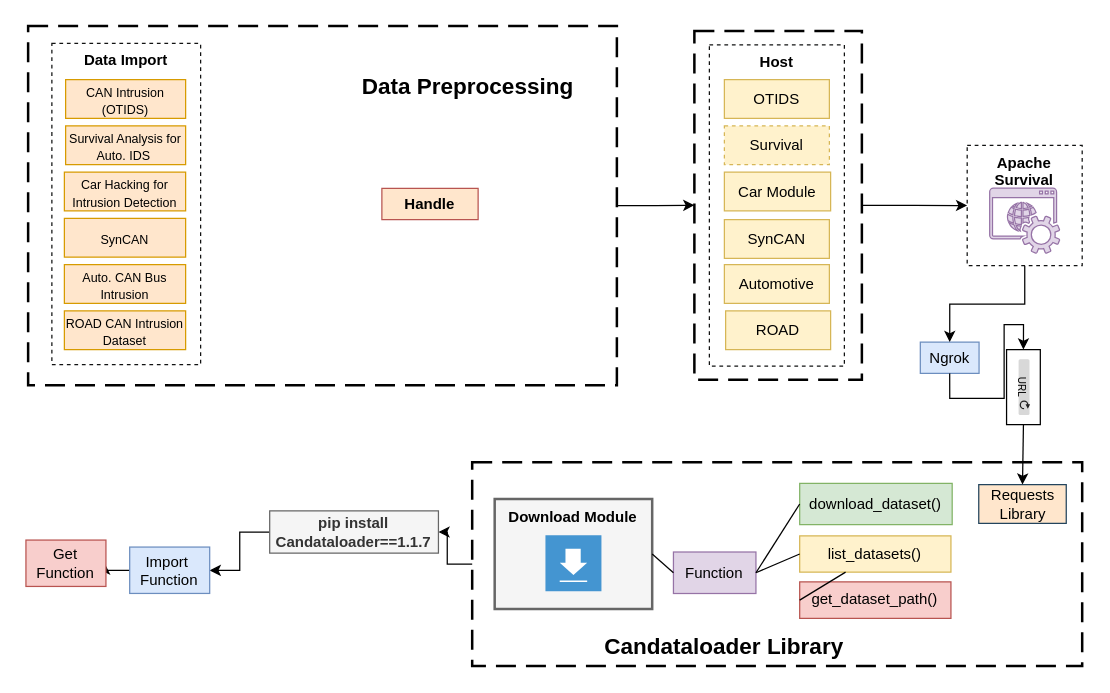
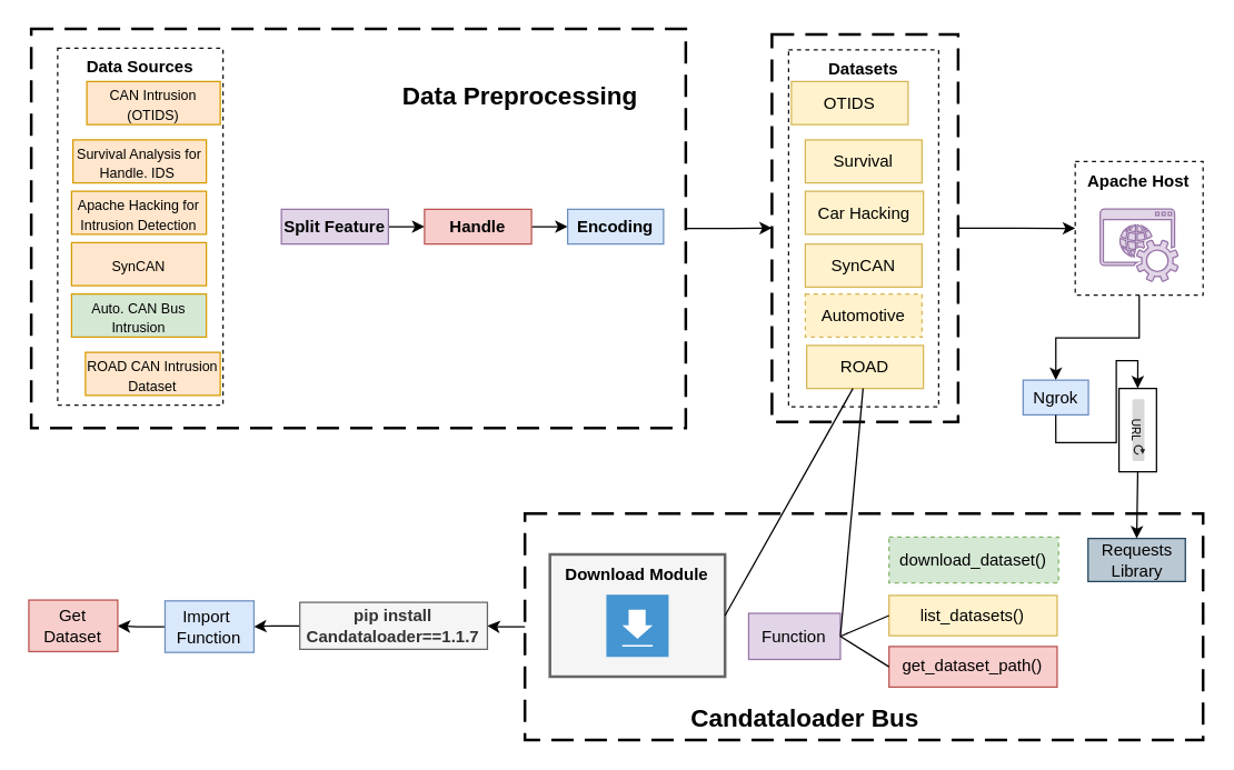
  <mxCell id="0" />
  <mxCell id="1" parent="0" />
  <mxCell id="2" value="" style="rounded=1;arcSize=0;dashed=1;strokeColor=#000000;fillColor=none;gradientColor=none;dashPattern=8 4;strokeWidth=2;fontColor=#000000;" parent="1" vertex="1"><mxGeometry x="377.25" y="369" width="488" height="163" as="geometry" /></mxCell>
  <mxCell id="3" value="&lt;b&gt;&lt;font color=&quot;#000000&quot;&gt;Download Module&lt;/font&gt;&lt;/b&gt;" style="fillColor=#f5f5f5;strokeColor=#666666;verticalAlign=top;fontStyle=0;fontColor=#333333;whiteSpace=wrap;html=1;strokeWidth=2;" parent="1" vertex="1"><mxGeometry x="395.25" y="398.5" width="126" height="88" as="geometry" /></mxCell>
  <mxCell id="4" value="Ngrok" style="rounded=0;whiteSpace=wrap;html=1;fillColor=#dae8fc;strokeColor=#6c8ebf;" parent="1" vertex="1"><mxGeometry x="735.75" y="273" width="47" height="25" as="geometry" /></mxCell>
  <mxCell id="5" value="" style="edgeStyle=orthogonalEdgeStyle;rounded=0;orthogonalLoop=1;jettySize=auto;html=1;" parent="1" source="6" target="4" edge="1"><mxGeometry relative="1" as="geometry" /></mxCell>
- <mxCell id="6" value="&lt;font color=&quot;#000000&quot;&gt;&lt;b&gt;Apache Survival&lt;/b&gt;&lt;/font&gt;" style="fillColor=none;strokeColor=#111212;dashed=1;verticalAlign=top;fontStyle=0;fontColor=#147EBA;whiteSpace=wrap;html=1;" parent="1" vertex="1"><mxGeometry x="773.25" y="115.62" width="92" height="96.25" as="geometry" /></mxCell>
+ <mxCell id="6" value="&lt;font color=&quot;#000000&quot;&gt;&lt;b&gt;Apache Host&lt;/b&gt;&lt;/font&gt;" style="fillColor=none;strokeColor=#111212;dashed=1;verticalAlign=top;fontStyle=0;fontColor=#147EBA;whiteSpace=wrap;html=1;" parent="1" vertex="1"><mxGeometry x="773.25" y="115.62" width="92" height="96.25" as="geometry" /></mxCell>
  <mxCell id="7" value="" style="rounded=1;arcSize=0;dashed=1;strokeColor=#000000;fillColor=none;gradientColor=none;dashPattern=8 4;strokeWidth=2;fontColor=#000000;" parent="1" vertex="1"><mxGeometry x="22" y="20" width="471" height="287.5" as="geometry" /></mxCell>
- <mxCell id="8" value="&lt;b&gt;&lt;font color=&quot;#000000&quot;&gt;Data Import&lt;/font&gt;&lt;/b&gt;" style="fillColor=none;strokeColor=#111212;dashed=1;verticalAlign=top;fontStyle=0;fontColor=#147EBA;whiteSpace=wrap;html=1;" parent="1" vertex="1"><mxGeometry x="41" y="34" width="119" height="257" as="geometry" /></mxCell>
- <mxCell id="9" value="&lt;p style=&quot;line-height: normal; margin-top: 0pt; margin-bottom: 0pt; direction: ltr; unicode-bidi: embed;&quot;&gt;&lt;font style=&quot;font-size: 10px;&quot;&gt;CAN Intrusion (OTIDS)&lt;/font&gt;&lt;/p&gt;" style="rounded=0;whiteSpace=wrap;html=1;fillColor=#ffe6cc;strokeColor=#d79b00;align=center;" parent="1" vertex="1"><mxGeometry x="52" y="63" width="96" height="31" as="geometry" /></mxCell>
- <mxCell id="10" value="&lt;p style=&quot;line-height: normal; margin-top: 0pt; margin-bottom: 0pt; direction: ltr; unicode-bidi: embed;&quot;&gt;&lt;font style=&quot;font-size: 10px;&quot;&gt;Survival Analysis for Auto. IDS&amp;nbsp;&lt;/font&gt;&lt;/p&gt;" style="rounded=0;whiteSpace=wrap;html=1;fillColor=#ffe6cc;strokeColor=#d79b00;align=center;" parent="1" vertex="1"><mxGeometry x="52" y="100" width="96" height="31" as="geometry" /></mxCell>
- <mxCell id="11" value="&lt;p style=&quot;line-height: normal; margin-top: 0pt; margin-bottom: 0pt; direction: ltr; unicode-bidi: embed;&quot;&gt;&lt;font style=&quot;font-size: 10px;&quot;&gt;Car Hacking for Intrusion Detection&lt;/font&gt;&lt;/p&gt;" style="rounded=0;whiteSpace=wrap;html=1;fillColor=#ffe6cc;strokeColor=#d79b00;align=center;" parent="1" vertex="1"><mxGeometry x="51" y="137" width="97" height="31" as="geometry" /></mxCell>
+ <mxCell id="8" value="&lt;b&gt;&lt;font color=&quot;#000000&quot;&gt;Data Sources&lt;/font&gt;&lt;/b&gt;" style="fillColor=none;strokeColor=#111212;dashed=1;verticalAlign=top;fontStyle=0;fontColor=#147EBA;whiteSpace=wrap;html=1;" parent="1" vertex="1"><mxGeometry x="41" y="34" width="119" height="257" as="geometry" /></mxCell>
+ <mxCell id="9" value="&lt;p style=&quot;line-height: normal; margin-top: 0pt; margin-bottom: 0pt; direction: ltr; unicode-bidi: embed;&quot;&gt;&lt;font style=&quot;font-size: 10px;&quot;&gt;CAN Intrusion (OTIDS)&lt;/font&gt;&lt;/p&gt;" style="rounded=0;whiteSpace=wrap;html=1;fillColor=#ffe6cc;strokeColor=#d79b00;align=center;" parent="1" vertex="1"><mxGeometry x="62" y="58" width="96" height="31" as="geometry" /></mxCell>
+ <mxCell id="10" value="&lt;p style=&quot;line-height: normal; margin-top: 0pt; margin-bottom: 0pt; direction: ltr; unicode-bidi: embed;&quot;&gt;&lt;font style=&quot;font-size: 10px;&quot;&gt;Survival Analysis for Handle. IDS&amp;nbsp;&lt;/font&gt;&lt;/p&gt;" style="rounded=0;whiteSpace=wrap;html=1;fillColor=#ffe6cc;strokeColor=#d79b00;align=center;" parent="1" vertex="1"><mxGeometry x="52" y="100" width="96" height="31" as="geometry" /></mxCell>
+ <mxCell id="11" value="&lt;p style=&quot;line-height: normal; margin-top: 0pt; margin-bottom: 0pt; direction: ltr; unicode-bidi: embed;&quot;&gt;&lt;font style=&quot;font-size: 10px;&quot;&gt;Apache Hacking for Intrusion Detection&lt;/font&gt;&lt;/p&gt;" style="rounded=0;whiteSpace=wrap;html=1;fillColor=#ffe6cc;strokeColor=#d79b00;align=center;" parent="1" vertex="1"><mxGeometry x="51" y="137" width="97" height="31" as="geometry" /></mxCell>
  <mxCell id="12" value="&lt;p style=&quot;language:en-US;line-height:normal;margin-top:0pt;margin-bottom:0pt;&lt;br/&gt;margin-right:0in;text-align:left;direction:ltr;unicode-bidi:embed&quot;&gt;&lt;font style=&quot;font-size: 10px;&quot;&gt;SynCAN&lt;/font&gt;&lt;/p&gt;" style="rounded=0;whiteSpace=wrap;html=1;fillColor=#ffe6cc;strokeColor=#d79b00;" parent="1" vertex="1"><mxGeometry x="51" y="174" width="97" height="31" as="geometry" /></mxCell>
- <mxCell id="13" value="&lt;p style=&quot;line-height: normal; margin-top: 0pt; margin-bottom: 0pt; direction: ltr; unicode-bidi: embed;&quot;&gt;&lt;font style=&quot;font-size: 10px;&quot;&gt;Auto. CAN Bus Intrusion&lt;/font&gt;&lt;/p&gt;" style="rounded=0;whiteSpace=wrap;html=1;fillColor=#ffe6cc;strokeColor=#d79b00;align=center;" parent="1" vertex="1"><mxGeometry x="51" y="211" width="97" height="31" as="geometry" /></mxCell>
- <mxCell id="14" value="&lt;p style=&quot;line-height: normal; margin-top: 0pt; margin-bottom: 0pt; direction: ltr; unicode-bidi: embed;&quot;&gt;&lt;font style=&quot;font-size: 10px;&quot;&gt;ROAD CAN Intrusion Dataset&lt;/font&gt;&lt;/p&gt;" style="rounded=0;whiteSpace=wrap;html=1;fillColor=#ffe6cc;strokeColor=#d79b00;align=center;" parent="1" vertex="1"><mxGeometry x="51" y="248" width="97" height="31" as="geometry" /></mxCell>
- <mxCell id="18" value="&lt;b&gt;Handle&lt;/b&gt;" style="rounded=0;whiteSpace=wrap;html=1;fillColor=#ffe6cc;strokeColor=#b85450;" parent="1" vertex="1"><mxGeometry x="305" y="150" width="77" height="25" as="geometry" /></mxCell>
+ <mxCell id="13" value="&lt;p style=&quot;line-height: normal; margin-top: 0pt; margin-bottom: 0pt; direction: ltr; unicode-bidi: embed;&quot;&gt;&lt;font style=&quot;font-size: 10px;&quot;&gt;Auto. CAN Bus Intrusion&lt;/font&gt;&lt;/p&gt;" style="rounded=0;whiteSpace=wrap;html=1;fillColor=#d5e8d4;strokeColor=#d79b00;align=center;" parent="1" vertex="1"><mxGeometry x="51" y="211" width="97" height="31" as="geometry" /></mxCell>
+ <mxCell id="14" value="&lt;p style=&quot;line-height: normal; margin-top: 0pt; margin-bottom: 0pt; direction: ltr; unicode-bidi: embed;&quot;&gt;&lt;font style=&quot;font-size: 10px;&quot;&gt;ROAD CAN Intrusion Dataset&lt;/font&gt;&lt;/p&gt;" style="rounded=0;whiteSpace=wrap;html=1;fillColor=#ffe6cc;strokeColor=#d79b00;align=center;" parent="1" vertex="1"><mxGeometry x="61" y="253" width="97" height="31" as="geometry" /></mxCell>
+ <mxCell id="15" value="" style="edgeStyle=orthogonalEdgeStyle;rounded=0;orthogonalLoop=1;jettySize=auto;html=1;" parent="1" source="16" target="18" edge="1"><mxGeometry relative="1" as="geometry" /></mxCell>
+ <mxCell id="16" value="&lt;b&gt;Split Feature&lt;/b&gt;" style="rounded=0;whiteSpace=wrap;html=1;fillColor=#e1d5e7;strokeColor=#9673a6;" parent="1" vertex="1"><mxGeometry x="202" y="150" width="77" height="25" as="geometry" /></mxCell>
+ <mxCell id="17" value="" style="edgeStyle=orthogonalEdgeStyle;rounded=0;orthogonalLoop=1;jettySize=auto;html=1;" parent="1" source="18" target="19" edge="1"><mxGeometry relative="1" as="geometry" /></mxCell>
+ <mxCell id="18" value="&lt;b&gt;Handle&lt;/b&gt;" style="rounded=0;whiteSpace=wrap;html=1;fillColor=#f8cecc;strokeColor=#b85450;" parent="1" vertex="1"><mxGeometry x="305" y="150" width="77" height="25" as="geometry" /></mxCell>
+ <mxCell id="19" value="&lt;b&gt;Encoding&lt;/b&gt;" style="rounded=0;whiteSpace=wrap;html=1;fillColor=#dae8fc;strokeColor=#6c8ebf;" parent="1" vertex="1"><mxGeometry x="408" y="150" width="69" height="25" as="geometry" /></mxCell>
  <mxCell id="20" value="&lt;font style=&quot;font-size: 18px;&quot;&gt;&lt;b style=&quot;&quot;&gt;Data Preprocessing&lt;/b&gt;&lt;/font&gt;" style="text;html=1;strokeColor=none;fillColor=none;align=center;verticalAlign=middle;whiteSpace=wrap;rounded=0;" parent="1" vertex="1"><mxGeometry x="283" y="54" width="182" height="30" as="geometry" /></mxCell>
  <mxCell id="21" value="" style="edgeStyle=orthogonalEdgeStyle;rounded=0;orthogonalLoop=1;jettySize=auto;html=1;" parent="1" source="7" target="23" edge="1"><mxGeometry relative="1" as="geometry" /></mxCell>
  <mxCell id="22" value="" style="edgeStyle=orthogonalEdgeStyle;rounded=0;orthogonalLoop=1;jettySize=auto;html=1;entryX=0;entryY=0.5;entryDx=0;entryDy=0;" parent="1" source="23" target="6" edge="1"><mxGeometry relative="1" as="geometry" /></mxCell>
  <mxCell id="23" value="" style="whiteSpace=wrap;html=1;fillColor=none;strokeColor=#000000;fontColor=#000000;rounded=1;arcSize=0;dashed=1;gradientColor=none;dashPattern=8 4;strokeWidth=2;" parent="1" vertex="1"><mxGeometry x="555" y="24" width="134" height="279" as="geometry" /></mxCell>
- <mxCell id="24" value="&lt;b&gt;&lt;font color=&quot;#000000&quot;&gt;Host&lt;/font&gt;&lt;/b&gt;" style="fillColor=none;strokeColor=#111212;dashed=1;verticalAlign=top;fontStyle=0;fontColor=#147EBA;whiteSpace=wrap;html=1;" parent="1" vertex="1"><mxGeometry x="567" y="35.25" width="108" height="257" as="geometry" /></mxCell>
- <mxCell id="25" value="Survival" style="rounded=0;whiteSpace=wrap;html=1;fillColor=#fff2cc;strokeColor=#d6b656;dashed=1;" parent="1" vertex="1"><mxGeometry x="579" y="100" width="84" height="31" as="geometry" /></mxCell>
- <mxCell id="26" value="Car Module" style="rounded=0;whiteSpace=wrap;html=1;fillColor=#fff2cc;strokeColor=#d6b656;" parent="1" vertex="1"><mxGeometry x="579" y="137" width="85" height="31" as="geometry" /></mxCell>
+ <mxCell id="24" value="&lt;b&gt;&lt;font color=&quot;#000000&quot;&gt;Datasets&lt;/font&gt;&lt;/b&gt;" style="fillColor=none;strokeColor=#111212;dashed=1;verticalAlign=top;fontStyle=0;fontColor=#147EBA;whiteSpace=wrap;html=1;" parent="1" vertex="1"><mxGeometry x="567" y="35.25" width="108" height="257" as="geometry" /></mxCell>
+ <mxCell id="25" value="Survival" style="rounded=0;whiteSpace=wrap;html=1;fillColor=#fff2cc;strokeColor=#d6b656;" parent="1" vertex="1"><mxGeometry x="579" y="100" width="84" height="31" as="geometry" /></mxCell>
+ <mxCell id="26" value="Car Hacking" style="rounded=0;whiteSpace=wrap;html=1;fillColor=#fff2cc;strokeColor=#d6b656;" parent="1" vertex="1"><mxGeometry x="579" y="137" width="85" height="31" as="geometry" /></mxCell>
  <mxCell id="27" value="SynCAN" style="rounded=0;whiteSpace=wrap;html=1;fillColor=#fff2cc;strokeColor=#d6b656;" parent="1" vertex="1"><mxGeometry x="579" y="175" width="84" height="31" as="geometry" /></mxCell>
- <mxCell id="28" value="Automotive" style="rounded=0;whiteSpace=wrap;html=1;fillColor=#fff2cc;strokeColor=#d6b656;" parent="1" vertex="1"><mxGeometry x="579" y="211" width="84" height="31" as="geometry" /></mxCell>
+ <mxCell id="28" value="Automotive" style="rounded=0;whiteSpace=wrap;html=1;fillColor=#fff2cc;strokeColor=#d6b656;dashed=1;" parent="1" vertex="1"><mxGeometry x="579" y="211" width="84" height="31" as="geometry" /></mxCell>
  <mxCell id="29" value="ROAD" style="rounded=0;whiteSpace=wrap;html=1;fillColor=#fff2cc;strokeColor=#d6b656;" parent="1" vertex="1"><mxGeometry x="580" y="248" width="84" height="31" as="geometry" /></mxCell>
  <mxCell id="30" value="" style="sketch=0;pointerEvents=1;shadow=0;dashed=0;html=1;strokeColor=#9673a6;fillColor=#e1d5e7;labelPosition=center;verticalLabelPosition=bottom;verticalAlign=top;outlineConnect=0;align=center;shape=mxgraph.office.services.online_hosted_services;" parent="1" vertex="1"><mxGeometry x="791.25" y="149.87" width="56" height="52" as="geometry" /></mxCell>
  <mxCell id="31" value="" style="shadow=0;dashed=0;html=1;strokeColor=none;fillColor=#4495D1;labelPosition=center;verticalLabelPosition=bottom;verticalAlign=top;align=center;outlineConnect=0;shape=mxgraph.veeam.2d.download;" parent="1" vertex="1"><mxGeometry x="435.85" y="427.5" width="44.8" height="44.8" as="geometry" /></mxCell>
  <mxCell id="32" value="" style="edgeStyle=orthogonalEdgeStyle;rounded=0;orthogonalLoop=1;jettySize=auto;html=1;entryX=0.5;entryY=0;entryDx=0;entryDy=0;exitX=0.5;exitY=1;exitDx=0;exitDy=0;" parent="1" source="4" target="51" edge="1"><mxGeometry relative="1" as="geometry" /></mxCell>
  <mxCell id="33" value="get_dataset_path()" style="rounded=0;whiteSpace=wrap;html=1;fillColor=#f8cecc;strokeColor=#b85450;" parent="1" vertex="1"><mxGeometry x="639.25" y="464.8" width="121" height="29.2" as="geometry" /></mxCell>
  <mxCell id="34" value="list_datasets()" style="rounded=0;whiteSpace=wrap;html=1;fillColor=#fff2cc;strokeColor=#d6b656;" parent="1" vertex="1"><mxGeometry x="639.25" y="428" width="121" height="29" as="geometry" /></mxCell>
- <mxCell id="35" value="download_dataset()" style="rounded=0;whiteSpace=wrap;html=1;fillColor=#d5e8d4;strokeColor=#82b366;" parent="1" vertex="1"><mxGeometry x="639.25" y="386" width="122" height="33" as="geometry" /></mxCell>
+ <mxCell id="35" value="download_dataset()" style="rounded=0;whiteSpace=wrap;html=1;fillColor=#d5e8d4;strokeColor=#82b366;dashed=1;" parent="1" vertex="1"><mxGeometry x="639.25" y="386" width="122" height="33" as="geometry" /></mxCell>
  <mxCell id="36" value="Function" style="rounded=0;whiteSpace=wrap;html=1;fillColor=#e1d5e7;strokeColor=#9673a6;" parent="1" vertex="1"><mxGeometry x="538.25" y="440.9" width="66" height="33.2" as="geometry" /></mxCell>
- <mxCell id="37" value="" style="endArrow=none;html=1;rounded=0;exitX=1;exitY=0.5;exitDx=0;exitDy=0;entryX=0;entryY=0.5;entryDx=0;entryDy=0;" parent="1" source="36" target="35" edge="1"><mxGeometry width="50" height="50" relative="1" as="geometry"><mxPoint x="514.25" y="298" as="sourcePoint" /><mxPoint x="564.25" y="248" as="targetPoint" /></mxGeometry></mxCell>
+ <mxCell id="37" value="" style="endArrow=none;html=1;rounded=0;exitX=1;exitY=0.5;exitDx=0;exitDy=0;" parent="1" source="36" target="29" edge="1"><mxGeometry width="50" height="50" relative="1" as="geometry"><mxPoint x="514.25" y="298" as="sourcePoint" /><mxPoint x="564.25" y="248" as="targetPoint" /></mxGeometry></mxCell>
  <mxCell id="38" value="" style="endArrow=none;html=1;rounded=0;entryX=0;entryY=0.5;entryDx=0;entryDy=0;exitX=1;exitY=0.5;exitDx=0;exitDy=0;" parent="1" source="36" target="34" edge="1"><mxGeometry width="50" height="50" relative="1" as="geometry"><mxPoint x="514.25" y="298" as="sourcePoint" /><mxPoint x="564.25" y="248" as="targetPoint" /></mxGeometry></mxCell>
- <mxCell id="39" value="" style="endArrow=none;html=1;rounded=0;exitX=0;exitY=0.5;exitDx=0;exitDy=0;" parent="1" source="33" target="34" edge="1"><mxGeometry width="50" height="50" relative="1" as="geometry"><mxPoint x="514.25" y="298" as="sourcePoint" /><mxPoint x="564.25" y="248" as="targetPoint" /></mxGeometry></mxCell>
+ <mxCell id="39" value="" style="endArrow=none;html=1;rounded=0;entryX=1;entryY=0.5;entryDx=0;entryDy=0;exitX=0;exitY=0.5;exitDx=0;exitDy=0;" parent="1" source="33" target="36" edge="1"><mxGeometry width="50" height="50" relative="1" as="geometry"><mxPoint x="514.25" y="298" as="sourcePoint" /><mxPoint x="564.25" y="248" as="targetPoint" /></mxGeometry></mxCell>
  <mxCell id="40" value="" style="edgeStyle=orthogonalEdgeStyle;rounded=0;orthogonalLoop=1;jettySize=auto;html=1;" parent="1" source="2" target="43" edge="1"><mxGeometry relative="1" as="geometry" /></mxCell>
- <mxCell id="41" value="&lt;font style=&quot;font-size: 18px;&quot;&gt;&lt;b style=&quot;&quot;&gt;Candataloader Library&lt;/b&gt;&lt;/font&gt;" style="text;html=1;strokeColor=none;fillColor=none;align=center;verticalAlign=middle;whiteSpace=wrap;rounded=0;" parent="1" vertex="1"><mxGeometry x="473.25" y="502" width="212" height="30" as="geometry" /></mxCell>
+ <mxCell id="41" value="&lt;font style=&quot;font-size: 18px;&quot;&gt;&lt;b style=&quot;&quot;&gt;Candataloader Bus&lt;/b&gt;&lt;/font&gt;" style="text;html=1;strokeColor=none;fillColor=none;align=center;verticalAlign=middle;whiteSpace=wrap;rounded=0;" parent="1" vertex="1"><mxGeometry x="473.25" y="502" width="212" height="30" as="geometry" /></mxCell>
  <mxCell id="42" value="" style="edgeStyle=orthogonalEdgeStyle;rounded=0;orthogonalLoop=1;jettySize=auto;html=1;" parent="1" source="43" target="48" edge="1"><mxGeometry relative="1" as="geometry" /></mxCell>
- <mxCell id="43" value="&lt;b&gt;pip install Candataloader==1.1.7&lt;/b&gt;" style="rounded=0;whiteSpace=wrap;html=1;fillColor=#f5f5f5;fontColor=#333333;strokeColor=#666666;" parent="1" vertex="1"><mxGeometry x="215.25" y="408" width="135" height="33.8" as="geometry" /></mxCell>
- <mxCell id="44" value="OTIDS" style="rounded=0;whiteSpace=wrap;html=1;fillColor=#fff2cc;strokeColor=#d6b656;" parent="1" vertex="1"><mxGeometry x="579" y="63" width="84" height="31" as="geometry" /></mxCell>
- <mxCell id="45" value="Requests Library" style="rounded=0;whiteSpace=wrap;html=1;fillColor=#ffe6cc;strokeColor=#23445d;" parent="1" vertex="1"><mxGeometry x="782.5" y="387" width="70" height="31" as="geometry" /></mxCell>
- <mxCell id="46" value="" style="endArrow=none;html=1;rounded=0;entryX=0;entryY=0.5;entryDx=0;entryDy=0;exitX=1;exitY=0.5;exitDx=0;exitDy=0;" parent="1" source="3" target="36" edge="1"><mxGeometry width="50" height="50" relative="1" as="geometry"><mxPoint x="485.25" y="352" as="sourcePoint" /><mxPoint x="535.25" y="302" as="targetPoint" /></mxGeometry></mxCell>
+ <mxCell id="43" value="&lt;b&gt;pip install Candataloader==1.1.7&lt;/b&gt;" style="rounded=0;whiteSpace=wrap;html=1;fillColor=#f5f5f5;fontColor=#333333;strokeColor=#666666;" parent="1" vertex="1"><mxGeometry x="215.25" y="433" width="135" height="33.8" as="geometry" /></mxCell>
+ <mxCell id="44" value="OTIDS" style="rounded=0;whiteSpace=wrap;html=1;fillColor=#fff2cc;strokeColor=#d6b656;" parent="1" vertex="1"><mxGeometry x="569" y="58" width="84" height="31" as="geometry" /></mxCell>
+ <mxCell id="45" value="Requests Library" style="rounded=0;whiteSpace=wrap;html=1;fillColor=#bac8d3;strokeColor=#23445d;" parent="1" vertex="1"><mxGeometry x="782.5" y="387" width="70" height="31" as="geometry" /></mxCell>
+ <mxCell id="46" value="" style="endArrow=none;html=1;rounded=0;exitX=1;exitY=0.5;exitDx=0;exitDy=0;" parent="1" source="3" target="29" edge="1"><mxGeometry width="50" height="50" relative="1" as="geometry"><mxPoint x="485.25" y="352" as="sourcePoint" /><mxPoint x="535.25" y="302" as="targetPoint" /></mxGeometry></mxCell>
  <mxCell id="47" value="" style="edgeStyle=orthogonalEdgeStyle;rounded=0;orthogonalLoop=1;jettySize=auto;html=1;" parent="1" source="48" target="49" edge="1"><mxGeometry relative="1" as="geometry" /></mxCell>
- <mxCell id="48" value="Import&amp;nbsp; Function" style="rounded=0;whiteSpace=wrap;html=1;fillColor=#dae8fc;strokeColor=#6c8ebf;" parent="1" vertex="1"><mxGeometry x="103.25" y="436.95" width="64" height="37.1" as="geometry" /></mxCell>
- <mxCell id="49" value="Get Function" style="rounded=0;whiteSpace=wrap;html=1;fillColor=#f8cecc;strokeColor=#b85450;" parent="1" vertex="1"><mxGeometry x="20.25" y="431.35" width="64" height="37.1" as="geometry" /></mxCell>
+ <mxCell id="48" value="Import&amp;nbsp; Function" style="rounded=0;whiteSpace=wrap;html=1;fillColor=#dae8fc;strokeColor=#6c8ebf;" parent="1" vertex="1"><mxGeometry x="118.25" y="431.95" width="64" height="37.1" as="geometry" /></mxCell>
+ <mxCell id="49" value="Get Dataset" style="rounded=0;whiteSpace=wrap;html=1;fillColor=#f8cecc;strokeColor=#b85450;" parent="1" vertex="1"><mxGeometry x="20.25" y="431.35" width="64" height="37.1" as="geometry" /></mxCell>
  <mxCell id="50" value="" style="group" vertex="1" connectable="0" parent="1"><mxGeometry x="804.75" y="279" width="27" height="60" as="geometry" /></mxCell>
  <mxCell id="51" value="" style="rounded=0;whiteSpace=wrap;html=1;" vertex="1" parent="50"><mxGeometry width="27" height="60" as="geometry" /></mxCell>
  <mxCell id="52" value="URL" style="html=1;strokeWidth=1;shadow=0;dashed=0;shape=mxgraph.ios7ui.url;buttonText=;strokeColor2=#222222;fontSize=8;spacingTop=2;align=center;whiteSpace=wrap;rotation=90;" parent="50" vertex="1"><mxGeometry x="-10.75" y="23.75" width="49.5" height="12.5" as="geometry" /></mxCell>
  <mxCell id="53" value="" style="endArrow=classic;html=1;rounded=0;exitX=0.5;exitY=1;exitDx=0;exitDy=0;entryX=0.5;entryY=0;entryDx=0;entryDy=0;" edge="1" parent="1" source="51" target="45"><mxGeometry width="50" height="50" relative="1" as="geometry"><mxPoint x="609" y="332" as="sourcePoint" /><mxPoint x="659" y="282" as="targetPoint" /></mxGeometry></mxCell>
